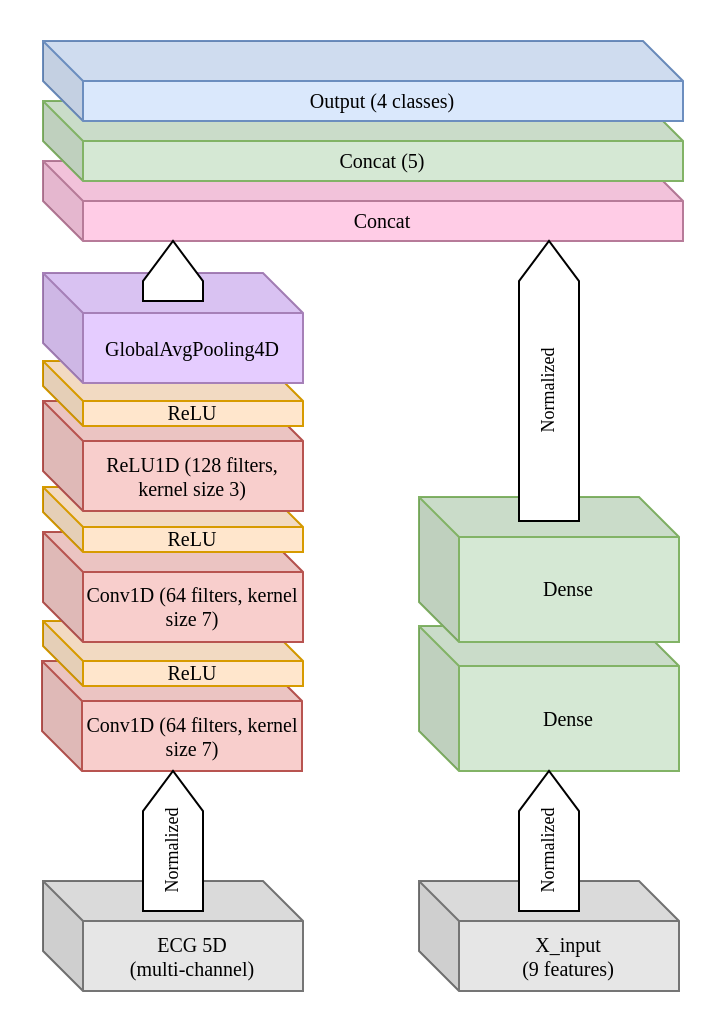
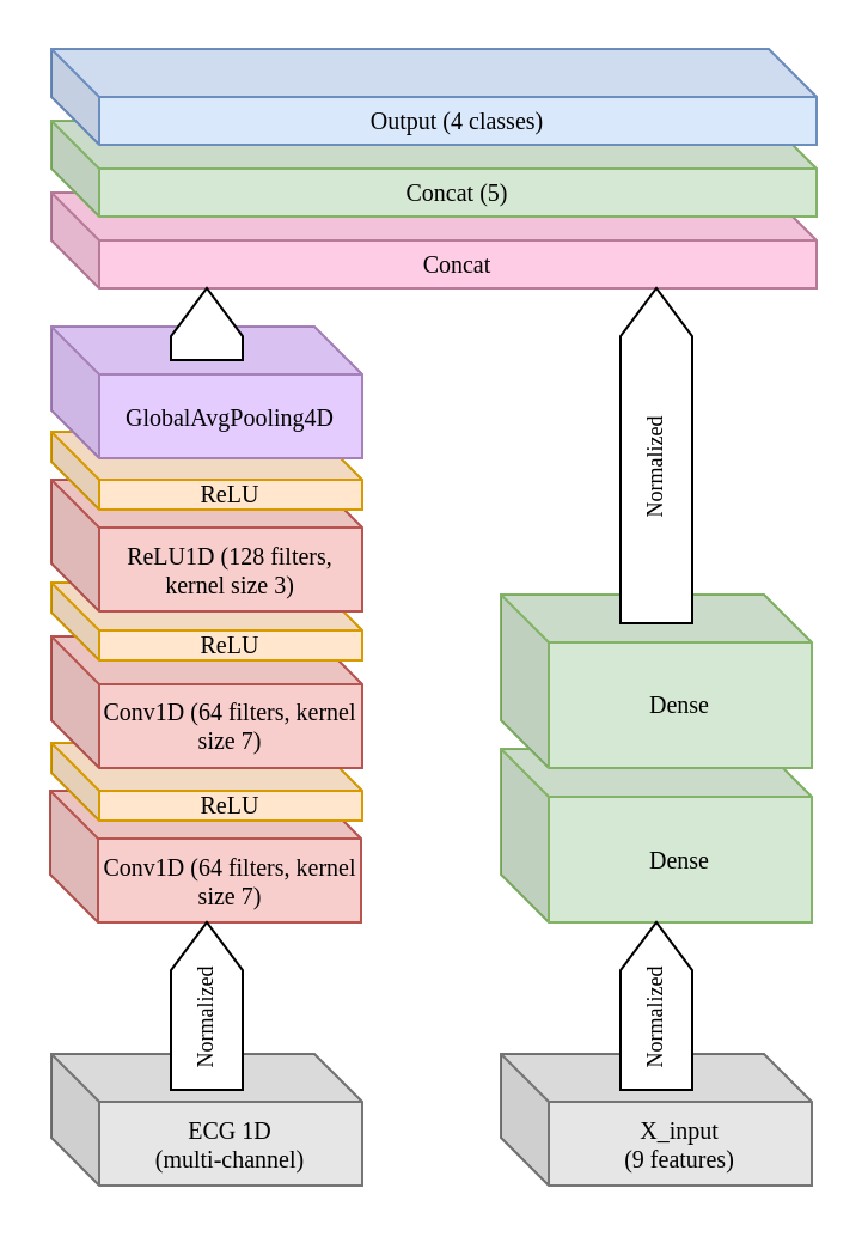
  <mxCell id="0" />
  <mxCell id="1" parent="0" />
  <mxCell id="2" value="X_input&lt;div&gt;(9 features)&lt;/div&gt;" style="shape=cube;whiteSpace=wrap;html=1;boundedLbl=1;backgroundOutline=1;darkOpacity=0.05;darkOpacity2=0.1;fillColor=#E6E6E6;strokeColor=#757575;fontSize=10;fontFamily=Verdana;fontStyle=0" parent="1" vertex="1"><mxGeometry x="209" y="440" width="130" height="55" as="geometry" /></mxCell>
- <mxCell id="3" value="ECG 5D&lt;div&gt;(multi-channel)&lt;/div&gt;" style="shape=cube;whiteSpace=wrap;html=1;boundedLbl=1;backgroundOutline=1;darkOpacity=0.05;darkOpacity2=0.1;fillColor=#E6E6E6;strokeColor=#757575;fontSize=10;fontFamily=Verdana;fontStyle=0" parent="1" vertex="1"><mxGeometry x="21" y="440" width="130" height="55" as="geometry" /></mxCell>
+ <mxCell id="3" value="ECG 1D&lt;div&gt;(multi-channel)&lt;/div&gt;" style="shape=cube;whiteSpace=wrap;html=1;boundedLbl=1;backgroundOutline=1;darkOpacity=0.05;darkOpacity2=0.1;fillColor=#E6E6E6;strokeColor=#757575;fontSize=10;fontFamily=Verdana;fontStyle=0" parent="1" vertex="1"><mxGeometry x="21" y="440" width="130" height="55" as="geometry" /></mxCell>
  <mxCell id="4" value="Conv1D (64 filters, kernel size 7)" style="shape=cube;whiteSpace=wrap;html=1;boundedLbl=1;backgroundOutline=1;darkOpacity=0.05;darkOpacity2=0.1;fillColor=#F8CECC;strokeColor=#B85450;fontSize=10;fontFamily=Verdana;fontStyle=0" parent="1" vertex="1"><mxGeometry x="20.5" y="330" width="130" height="55" as="geometry" /></mxCell>
  <mxCell id="5" value="&lt;font&gt;Concat&lt;/font&gt;" style="shape=cube;whiteSpace=wrap;html=1;boundedLbl=1;backgroundOutline=1;darkOpacity=0.05;darkOpacity2=0.1;fillColor=#FFCCE6;strokeColor=#B77B99;fontSize=10;fontFamily=Verdana;fontStyle=0" parent="1" vertex="1"><mxGeometry x="21" y="80" width="320" height="40" as="geometry" /></mxCell>
  <mxCell id="6" value="" style="html=1;shadow=0;dashed=0;align=center;verticalAlign=middle;shape=mxgraph.arrows2.arrow;dy=0;dx=20.05;direction=north;notch=0;fontSize=10;fontFamily=Verdana;fontStyle=0" parent="1" vertex="1"><mxGeometry x="71" y="385" width="30" height="70" as="geometry" /></mxCell>
  <mxCell id="7" value="Dense" style="shape=cube;whiteSpace=wrap;html=1;boundedLbl=1;backgroundOutline=1;darkOpacity=0.05;darkOpacity2=0.1;fillColor=#D5E8D4;strokeColor=#82B366;fontSize=10;fontFamily=Verdana;fontStyle=0" parent="1" vertex="1"><mxGeometry x="209" y="312.5" width="130" height="72.5" as="geometry" /></mxCell>
  <mxCell id="8" value="&lt;font&gt;Concat (5)&lt;/font&gt;" style="shape=cube;whiteSpace=wrap;html=1;boundedLbl=1;backgroundOutline=1;darkOpacity=0.05;darkOpacity2=0.1;fillColor=#D5E8D4;strokeColor=#82B366;fontSize=10;fontFamily=Verdana;fontStyle=0" parent="1" vertex="1"><mxGeometry x="21" y="50" width="320" height="40" as="geometry" /></mxCell>
  <mxCell id="9" value="&lt;font&gt;Output (4 classes)&lt;/font&gt;" style="shape=cube;whiteSpace=wrap;html=1;boundedLbl=1;backgroundOutline=1;darkOpacity=0.05;darkOpacity2=0.1;fillColor=#DAE8FC;fontSize=10;fontFamily=Verdana;strokeColor=#6C8EBF;fontStyle=0" parent="1" vertex="1"><mxGeometry x="21" y="20" width="320" height="40" as="geometry" /></mxCell>
  <mxCell id="10" value="&lt;font style=&quot;font-size: 9px;&quot;&gt;Normalized&lt;/font&gt;" style="text;html=1;align=center;verticalAlign=middle;whiteSpace=wrap;rounded=0;rotation=-90;fontFamily=Verdana;fontSize=10;fontStyle=0" parent="1" vertex="1"><mxGeometry x="55" y="410" width="60" height="30" as="geometry" /></mxCell>
  <mxCell id="11" value="ReLU" style="shape=cube;whiteSpace=wrap;html=1;boundedLbl=1;backgroundOutline=1;darkOpacity=0.05;darkOpacity2=0.1;fillColor=#FFE6CC;strokeColor=#D79B00;fontSize=10;fontFamily=Verdana;fontStyle=0" parent="1" vertex="1"><mxGeometry x="21" y="310" width="130" height="32.5" as="geometry" /></mxCell>
  <mxCell id="12" value="Conv1D (64 filters, kernel size 7)" style="shape=cube;whiteSpace=wrap;html=1;boundedLbl=1;backgroundOutline=1;darkOpacity=0.05;darkOpacity2=0.1;fillColor=#F8CECC;strokeColor=#B85450;fontSize=10;fontFamily=Verdana;fontStyle=0" vertex="1" parent="1"><mxGeometry x="21" y="265.5" width="130" height="55" as="geometry" /></mxCell>
  <mxCell id="13" value="Dense" style="shape=cube;whiteSpace=wrap;html=1;boundedLbl=1;backgroundOutline=1;darkOpacity=0.05;darkOpacity2=0.1;fillColor=#D5E8D4;strokeColor=#82B366;fontSize=10;fontFamily=Verdana;fontStyle=0" vertex="1" parent="1"><mxGeometry x="209" y="248" width="130" height="72.5" as="geometry" /></mxCell>
  <mxCell id="14" value="" style="html=1;shadow=0;dashed=0;align=center;verticalAlign=middle;shape=mxgraph.arrows2.arrow;dy=0;dx=20.05;direction=north;notch=0;fontSize=10;fontFamily=Verdana;fontStyle=0" vertex="1" parent="1"><mxGeometry x="259" y="385" width="30" height="70" as="geometry" /></mxCell>
  <mxCell id="15" value="&lt;font style=&quot;font-size: 9px;&quot;&gt;Normalized&lt;/font&gt;" style="text;html=1;align=center;verticalAlign=middle;whiteSpace=wrap;rounded=0;rotation=-90;fontFamily=Verdana;fontSize=10;fontStyle=0" vertex="1" parent="1"><mxGeometry x="243" y="410" width="60" height="30" as="geometry" /></mxCell>
  <mxCell id="16" value="ReLU" style="shape=cube;whiteSpace=wrap;html=1;boundedLbl=1;backgroundOutline=1;darkOpacity=0.05;darkOpacity2=0.1;fillColor=#FFE6CC;strokeColor=#D79B00;fontSize=10;fontFamily=Verdana;fontStyle=0" vertex="1" parent="1"><mxGeometry x="21" y="243" width="130" height="32.5" as="geometry" /></mxCell>
  <mxCell id="17" value="ReLU1D (128 filters, kernel size 3)" style="shape=cube;whiteSpace=wrap;html=1;boundedLbl=1;backgroundOutline=1;darkOpacity=0.05;darkOpacity2=0.1;fillColor=#F8CECC;strokeColor=#B85450;fontSize=10;fontFamily=Verdana;fontStyle=0" vertex="1" parent="1"><mxGeometry x="21" y="200" width="130" height="55" as="geometry" /></mxCell>
  <mxCell id="18" value="ReLU" style="shape=cube;whiteSpace=wrap;html=1;boundedLbl=1;backgroundOutline=1;darkOpacity=0.05;darkOpacity2=0.1;fillColor=#FFE6CC;strokeColor=#D79B00;fontSize=10;fontFamily=Verdana;fontStyle=0" vertex="1" parent="1"><mxGeometry x="21" y="180" width="130" height="32.5" as="geometry" /></mxCell>
  <mxCell id="19" value="&lt;font&gt;GlobalAvgPooling4D&lt;/font&gt;" style="shape=cube;whiteSpace=wrap;html=1;boundedLbl=1;backgroundOutline=1;darkOpacity=0.05;darkOpacity2=0.1;fillColor=#E5CCFF;strokeColor=#A680B8;fontSize=10;fontFamily=Verdana;fontStyle=0" parent="1" vertex="1"><mxGeometry x="21" y="136" width="130" height="55" as="geometry" /></mxCell>
  <mxCell id="20" value="" style="html=1;shadow=0;dashed=0;align=center;verticalAlign=middle;shape=mxgraph.arrows2.arrow;dy=0;dx=20.05;direction=north;notch=0;fontSize=10;fontFamily=Verdana;fontStyle=0" vertex="1" parent="1"><mxGeometry x="259" y="120" width="30" height="140" as="geometry" /></mxCell>
  <mxCell id="21" value="" style="html=1;shadow=0;dashed=0;align=center;verticalAlign=middle;shape=mxgraph.arrows2.arrow;dy=0;dx=20.05;direction=north;notch=0;fontSize=10;fontFamily=Verdana;fontStyle=0" parent="1" vertex="1"><mxGeometry x="71" y="120" width="30" height="30" as="geometry" /></mxCell>
  <mxCell id="22" value="&lt;font style=&quot;font-size: 9px;&quot;&gt;Normalized&lt;/font&gt;" style="text;html=1;align=center;verticalAlign=middle;whiteSpace=wrap;rounded=0;rotation=-90;fontFamily=Verdana;fontSize=10;fontStyle=0" vertex="1" parent="1"><mxGeometry x="243" y="180" width="60" height="30" as="geometry" /></mxCell>
